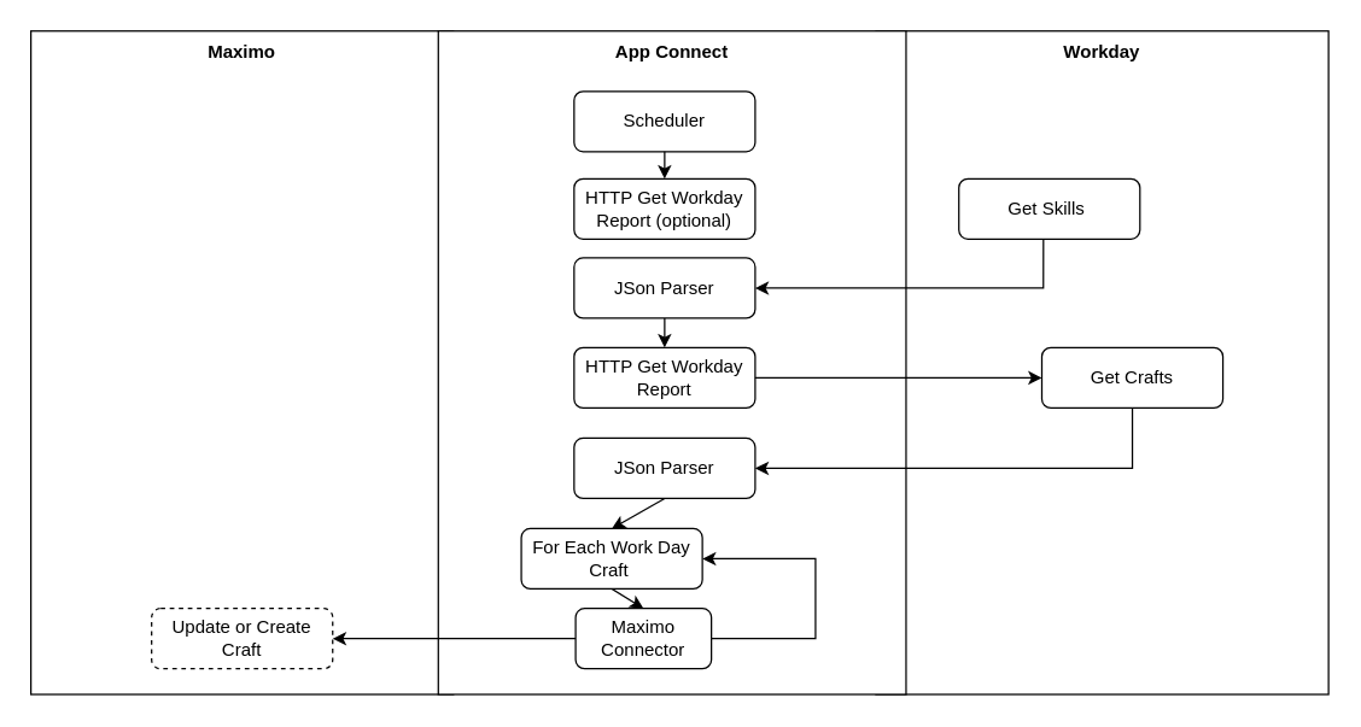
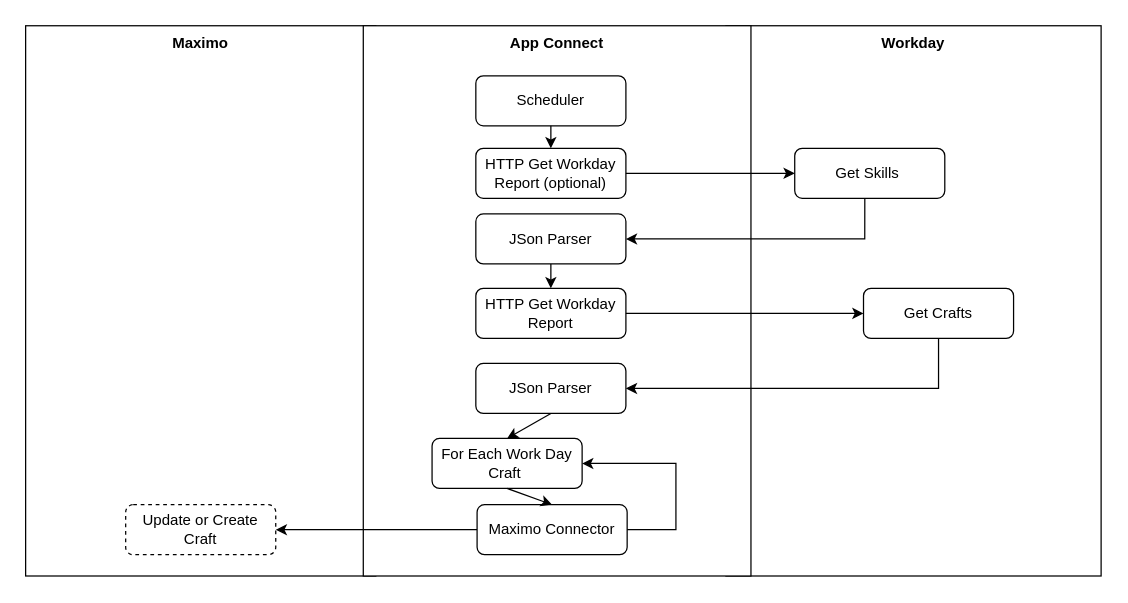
  <mxCell id="0" />
  <mxCell id="1" parent="0" />
  <mxCell id="2" value="&lt;b&gt;Maximo&lt;/b&gt;" style="whiteSpace=wrap;html=1;verticalAlign=top;align=center;" parent="1" vertex="1"><mxGeometry x="20" y="20" width="280" height="440" as="geometry" /></mxCell>
  <mxCell id="3" value="&lt;b&gt;Workday&lt;/b&gt;" style="whiteSpace=wrap;html=1;verticalAlign=top;align=center;" parent="1" vertex="1"><mxGeometry x="580" y="20" width="300" height="440" as="geometry" /></mxCell>
  <mxCell id="4" value="Yes" style="rounded=0;html=1;jettySize=auto;orthogonalLoop=1;fontSize=11;endArrow=block;endFill=0;endSize=8;strokeWidth=1;shadow=0;labelBackgroundColor=none;edgeStyle=orthogonalEdgeStyle;" parent="1" edge="1"><mxGeometry y="20" relative="1" as="geometry"><mxPoint as="offset" /><mxPoint x="300" y="250" as="targetPoint" /></mxGeometry></mxCell>
  <mxCell id="5" value="No" style="edgeStyle=orthogonalEdgeStyle;rounded=0;html=1;jettySize=auto;orthogonalLoop=1;fontSize=11;endArrow=block;endFill=0;endSize=8;strokeWidth=1;shadow=0;labelBackgroundColor=none;" parent="1" edge="1"><mxGeometry y="10" relative="1" as="geometry"><mxPoint as="offset" /><mxPoint x="400" y="170" as="targetPoint" /></mxGeometry></mxCell>
  <mxCell id="6" value="No" style="rounded=0;html=1;jettySize=auto;orthogonalLoop=1;fontSize=11;endArrow=block;endFill=0;endSize=8;strokeWidth=1;shadow=0;labelBackgroundColor=none;edgeStyle=orthogonalEdgeStyle;" parent="1" edge="1"><mxGeometry x="0.333" y="20" relative="1" as="geometry"><mxPoint as="offset" /><mxPoint x="300" y="330" as="sourcePoint" /></mxGeometry></mxCell>
  <mxCell id="7" value="Yes" style="edgeStyle=orthogonalEdgeStyle;rounded=0;html=1;jettySize=auto;orthogonalLoop=1;fontSize=11;endArrow=block;endFill=0;endSize=8;strokeWidth=1;shadow=0;labelBackgroundColor=none;" parent="1" edge="1"><mxGeometry y="10" relative="1" as="geometry"><mxPoint as="offset" /><mxPoint x="350" y="290" as="sourcePoint" /></mxGeometry></mxCell>
  <mxCell id="8" value="Update or Create Craft" style="rounded=1;whiteSpace=wrap;html=1;fontSize=12;glass=0;strokeWidth=1;shadow=0;dashed=1;" parent="1" vertex="1"><mxGeometry x="100" y="403" width="120" height="40" as="geometry" /></mxCell>
  <mxCell id="9" value="Get Crafts" style="rounded=1;whiteSpace=wrap;html=1;fontSize=12;glass=0;strokeWidth=1;shadow=0;" parent="1" vertex="1"><mxGeometry x="690" y="230" width="120" height="40" as="geometry" /></mxCell>
  <mxCell id="10" value="Get Skills&amp;nbsp;" style="rounded=1;whiteSpace=wrap;html=1;fontSize=12;glass=0;strokeWidth=1;shadow=0;" parent="1" vertex="1"><mxGeometry x="635" y="118" width="120" height="40" as="geometry" /></mxCell>
  <mxCell id="11" value="&lt;b&gt;App Connect&lt;/b&gt;" style="whiteSpace=wrap;html=1;verticalAlign=top;" parent="1" vertex="1"><mxGeometry x="290" y="20" width="310" height="440" as="geometry" /></mxCell>
  <mxCell id="12" style="edgeStyle=orthogonalEdgeStyle;rounded=0;orthogonalLoop=1;jettySize=auto;html=1;exitX=0;exitY=0.5;exitDx=0;exitDy=0;entryX=1;entryY=0.5;entryDx=0;entryDy=0;" parent="1" source="21" target="8" edge="1"><mxGeometry relative="1" as="geometry"><mxPoint x="349" y="330" as="targetPoint" /><mxPoint x="460" y="250" as="sourcePoint" /></mxGeometry></mxCell>
  <mxCell id="13" value="HTTP Get Workday Report (optional)" style="rounded=1;whiteSpace=wrap;html=1;fontSize=12;glass=0;strokeWidth=1;shadow=0;" parent="1" vertex="1"><mxGeometry x="380" y="118" width="120" height="40" as="geometry" /></mxCell>
  <mxCell id="14" value="JSon Parser" style="rounded=1;whiteSpace=wrap;html=1;fontSize=12;glass=0;strokeWidth=1;shadow=0;" parent="1" vertex="1"><mxGeometry x="380" y="170.5" width="120" height="40" as="geometry" /></mxCell>
  <mxCell id="15" value="For Each Work Day Craft&amp;nbsp;" style="rounded=1;whiteSpace=wrap;html=1;fontSize=12;glass=0;strokeWidth=1;shadow=0;" parent="1" vertex="1"><mxGeometry x="345" y="350" width="120" height="40" as="geometry" /></mxCell>
  <mxCell id="16" value="Scheduler" style="rounded=1;whiteSpace=wrap;html=1;fontSize=12;glass=0;strokeWidth=1;shadow=0;" parent="1" vertex="1"><mxGeometry x="380" y="60" width="120" height="40" as="geometry" /></mxCell>
  <mxCell id="17" value="JSon Parser" style="rounded=1;whiteSpace=wrap;html=1;fontSize=12;glass=0;strokeWidth=1;shadow=0;" parent="1" vertex="1"><mxGeometry x="380" y="290" width="120" height="40" as="geometry" /></mxCell>
  <mxCell id="18" value="" style="edgeStyle=orthogonalEdgeStyle;rounded=0;orthogonalLoop=1;jettySize=auto;html=1;exitX=0.5;exitY=1;exitDx=0;exitDy=0;entryX=0.5;entryY=0;entryDx=0;entryDy=0;" parent="1" source="14" target="19" edge="1"><mxGeometry relative="1" as="geometry" /></mxCell>
  <mxCell id="19" value="HTTP Get Workday Report" style="rounded=1;whiteSpace=wrap;html=1;fontSize=12;glass=0;strokeWidth=1;shadow=0;" parent="1" vertex="1"><mxGeometry x="380" y="230" width="120" height="40" as="geometry" /></mxCell>
  <mxCell id="20" value="" style="endArrow=classic;html=1;entryX=0.5;entryY=0;entryDx=0;entryDy=0;exitX=0.5;exitY=1;exitDx=0;exitDy=0;" parent="1" source="17" target="15" edge="1"><mxGeometry width="50" height="50" relative="1" as="geometry"><mxPoint x="550" y="220.5" as="sourcePoint" /><mxPoint x="550" y="242" as="targetPoint" /></mxGeometry></mxCell>
- <mxCell id="21" value="Maximo Connector" style="rounded=1;whiteSpace=wrap;html=1;fontSize=12;glass=0;strokeWidth=1;shadow=0;" parent="1" vertex="1"><mxGeometry x="381" y="403" width="90" height="40" as="geometry" /></mxCell>
+ <mxCell id="21" value="Maximo Connector" style="rounded=1;whiteSpace=wrap;html=1;fontSize=12;glass=0;strokeWidth=1;shadow=0;" parent="1" vertex="1"><mxGeometry x="381" y="403" width="120" height="40" as="geometry" /></mxCell>
  <mxCell id="22" value="" style="edgeStyle=orthogonalEdgeStyle;rounded=0;orthogonalLoop=1;jettySize=auto;html=1;exitX=1;exitY=0.5;exitDx=0;exitDy=0;" parent="1" source="21" target="15" edge="1"><mxGeometry relative="1" as="geometry"><mxPoint x="936.04" y="168.48" as="sourcePoint" /><mxPoint x="610" y="200.5" as="targetPoint" /><Array as="points"><mxPoint x="540" y="423" /><mxPoint x="540" y="370" /></Array></mxGeometry></mxCell>
  <mxCell id="23" value="" style="edgeStyle=orthogonalEdgeStyle;rounded=0;orthogonalLoop=1;jettySize=auto;html=1;exitX=0.5;exitY=1;exitDx=0;exitDy=0;entryX=1;entryY=0.5;entryDx=0;entryDy=0;" parent="1" source="9" target="17" edge="1"><mxGeometry relative="1" as="geometry" /></mxCell>
  <mxCell id="24" value="" style="edgeStyle=orthogonalEdgeStyle;rounded=0;orthogonalLoop=1;jettySize=auto;html=1;exitX=0.467;exitY=1.012;exitDx=0;exitDy=0;exitPerimeter=0;entryX=1;entryY=0.5;entryDx=0;entryDy=0;" parent="1" source="10" target="14" edge="1"><mxGeometry relative="1" as="geometry" /></mxCell>
+ <mxCell id="25" value="" style="endArrow=classic;html=1;exitX=1;exitY=0.5;exitDx=0;exitDy=0;entryX=0;entryY=0.5;entryDx=0;entryDy=0;" parent="1" source="13" target="10" edge="1"><mxGeometry width="50" height="50" relative="1" as="geometry"><mxPoint x="760" y="180" as="sourcePoint" /><mxPoint x="810" y="130" as="targetPoint" /></mxGeometry></mxCell>
  <mxCell id="26" value="" style="edgeStyle=orthogonalEdgeStyle;rounded=0;orthogonalLoop=1;jettySize=auto;html=1;exitX=1;exitY=0.5;exitDx=0;exitDy=0;" parent="1" source="19" target="9" edge="1"><mxGeometry relative="1" as="geometry"><mxPoint x="550" y="220.5" as="sourcePoint" /><mxPoint x="550" y="240" as="targetPoint" /></mxGeometry></mxCell>
  <mxCell id="27" value="" style="edgeStyle=orthogonalEdgeStyle;rounded=0;orthogonalLoop=1;jettySize=auto;html=1;entryX=0.5;entryY=0;entryDx=0;entryDy=0;" parent="1" target="13" edge="1"><mxGeometry relative="1" as="geometry"><mxPoint x="440" y="100" as="sourcePoint" /><mxPoint x="450" y="240" as="targetPoint" /></mxGeometry></mxCell>
  <mxCell id="28" value="" style="endArrow=classic;html=1;entryX=0.5;entryY=0;entryDx=0;entryDy=0;exitX=0.5;exitY=1;exitDx=0;exitDy=0;" edge="1" parent="1" source="15" target="21"><mxGeometry width="50" height="50" relative="1" as="geometry"><mxPoint x="450" y="340" as="sourcePoint" /><mxPoint x="450" y="360" as="targetPoint" /></mxGeometry></mxCell>
